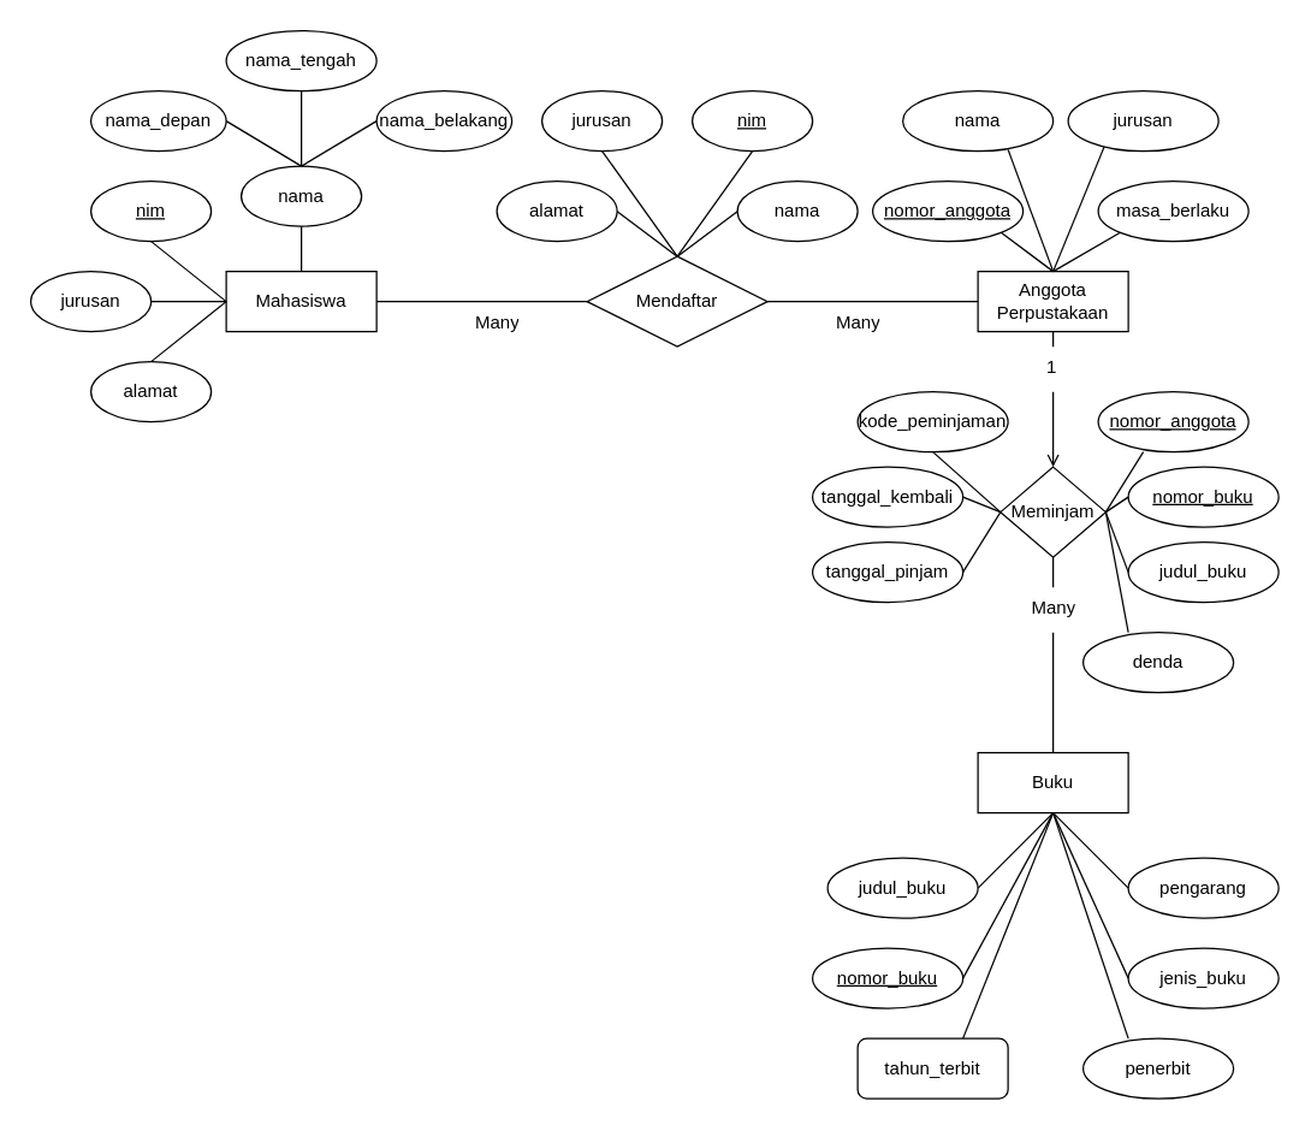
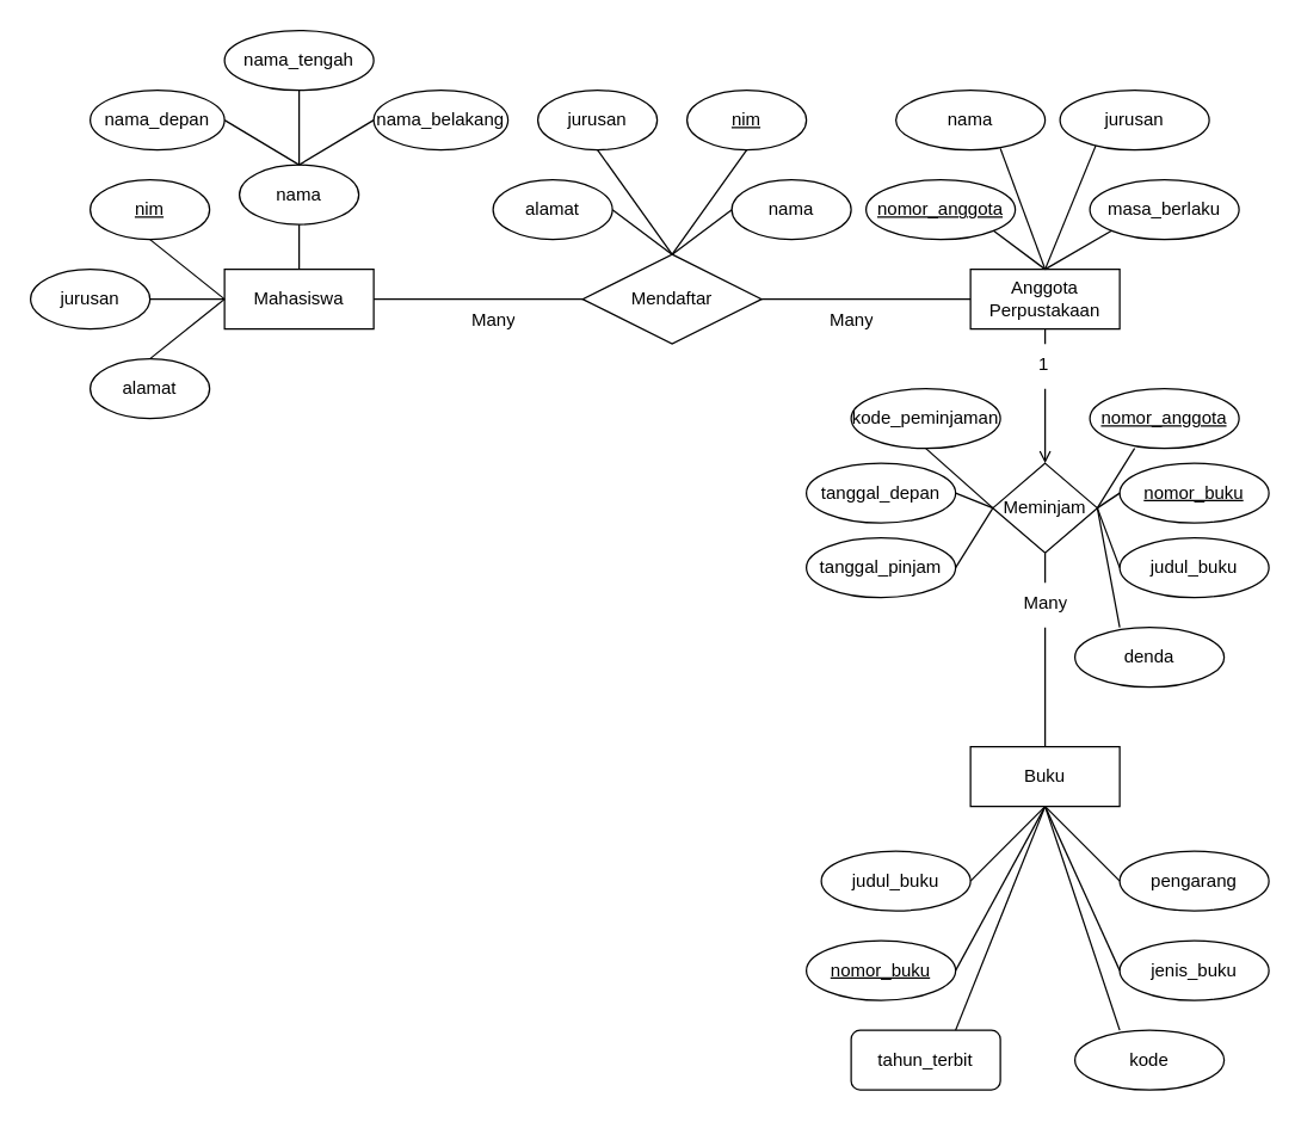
  <mxCell id="0" />
  <mxCell id="1" parent="0" />
  <mxCell id="2" value="Mahasiswa" style="whiteSpace=wrap;html=1;align=center;" vertex="1" parent="1"><mxGeometry x="150" y="180" width="100" height="40" as="geometry" /></mxCell>
  <mxCell id="3" value="Anggota&lt;div&gt;Perpustakaan&lt;/div&gt;" style="whiteSpace=wrap;html=1;align=center;" vertex="1" parent="1"><mxGeometry x="650" y="180" width="100" height="40" as="geometry" /></mxCell>
  <mxCell id="4" value="Mendaftar" style="shape=rhombus;perimeter=rhombusPerimeter;whiteSpace=wrap;html=1;align=center;" vertex="1" parent="1"><mxGeometry x="390" y="170" width="120" height="60" as="geometry" /></mxCell>
  <mxCell id="5" value="" style="endArrow=none;html=1;rounded=0;entryX=0;entryY=0.5;entryDx=0;entryDy=0;exitX=1;exitY=0.5;exitDx=0;exitDy=0;" edge="1" parent="1" source="4" target="3"><mxGeometry relative="1" as="geometry"><mxPoint x="350" y="210" as="sourcePoint" /><mxPoint x="570" y="200" as="targetPoint" /></mxGeometry></mxCell>
  <mxCell id="6" value="alamat" style="ellipse;whiteSpace=wrap;html=1;align=center;" vertex="1" parent="1"><mxGeometry x="60" y="240" width="80" height="40" as="geometry" /></mxCell>
  <mxCell id="7" value="jurusan" style="ellipse;whiteSpace=wrap;html=1;align=center;" vertex="1" parent="1"><mxGeometry x="20" y="180" width="80" height="40" as="geometry" /></mxCell>
  <mxCell id="8" value="nim" style="ellipse;whiteSpace=wrap;html=1;align=center;fontStyle=4;" vertex="1" parent="1"><mxGeometry x="60" y="120" width="80" height="40" as="geometry" /></mxCell>
  <mxCell id="9" value="" style="endArrow=none;html=1;rounded=0;exitX=0;exitY=0.5;exitDx=0;exitDy=0;entryX=0.5;entryY=0;entryDx=0;entryDy=0;" edge="1" parent="1" source="2" target="6"><mxGeometry relative="1" as="geometry"><mxPoint x="350" y="210" as="sourcePoint" /><mxPoint x="510" y="210" as="targetPoint" /></mxGeometry></mxCell>
  <mxCell id="10" value="" style="endArrow=none;html=1;rounded=0;exitX=1;exitY=0.5;exitDx=0;exitDy=0;entryX=0;entryY=0.5;entryDx=0;entryDy=0;" edge="1" parent="1" source="7" target="2"><mxGeometry relative="1" as="geometry"><mxPoint x="350" y="210" as="sourcePoint" /><mxPoint x="160" y="190" as="targetPoint" /></mxGeometry></mxCell>
  <mxCell id="11" value="" style="endArrow=none;html=1;rounded=0;exitX=0.5;exitY=1;exitDx=0;exitDy=0;entryX=0;entryY=0.5;entryDx=0;entryDy=0;" edge="1" parent="1" source="8" target="2"><mxGeometry relative="1" as="geometry"><mxPoint x="350" y="210" as="sourcePoint" /><mxPoint x="510" y="210" as="targetPoint" /></mxGeometry></mxCell>
  <mxCell id="12" value="nama" style="ellipse;whiteSpace=wrap;html=1;align=center;" vertex="1" parent="1"><mxGeometry x="160" y="110" width="80" height="40" as="geometry" /></mxCell>
  <mxCell id="13" value="" style="endArrow=none;html=1;rounded=0;exitX=0.5;exitY=1;exitDx=0;exitDy=0;entryX=0.5;entryY=0;entryDx=0;entryDy=0;" edge="1" parent="1" source="12" target="2"><mxGeometry relative="1" as="geometry"><mxPoint x="350" y="210" as="sourcePoint" /><mxPoint x="510" y="210" as="targetPoint" /></mxGeometry></mxCell>
  <mxCell id="14" value="nama_depan" style="ellipse;whiteSpace=wrap;html=1;align=center;" vertex="1" parent="1"><mxGeometry x="60" y="60" width="90" height="40" as="geometry" /></mxCell>
  <mxCell id="15" value="nama_tengah" style="ellipse;whiteSpace=wrap;html=1;align=center;" vertex="1" parent="1"><mxGeometry x="150" y="20" width="100" height="40" as="geometry" /></mxCell>
  <mxCell id="16" value="" style="endArrow=none;html=1;rounded=0;exitX=0.5;exitY=0;exitDx=0;exitDy=0;entryX=0.5;entryY=1;entryDx=0;entryDy=0;" edge="1" parent="1" source="12" target="15"><mxGeometry relative="1" as="geometry"><mxPoint x="350" y="210" as="sourcePoint" /><mxPoint x="510" y="210" as="targetPoint" /></mxGeometry></mxCell>
  <mxCell id="17" value="" style="endArrow=none;html=1;rounded=0;exitX=1;exitY=0.5;exitDx=0;exitDy=0;entryX=0.5;entryY=0;entryDx=0;entryDy=0;" edge="1" parent="1" source="14" target="12"><mxGeometry relative="1" as="geometry"><mxPoint x="350" y="210" as="sourcePoint" /><mxPoint x="340" y="170" as="targetPoint" /></mxGeometry></mxCell>
  <mxCell id="18" value="" style="endArrow=none;html=1;rounded=0;exitX=1;exitY=0.5;exitDx=0;exitDy=0;entryX=0;entryY=0.5;entryDx=0;entryDy=0;" edge="1" parent="1" source="2" target="4"><mxGeometry relative="1" as="geometry"><mxPoint x="350" y="210" as="sourcePoint" /><mxPoint x="510" y="210" as="targetPoint" /></mxGeometry></mxCell>
  <mxCell id="19" value="" style="endArrow=none;html=1;rounded=0;exitX=0.5;exitY=0;exitDx=0;exitDy=0;entryX=0;entryY=0.5;entryDx=0;entryDy=0;" edge="1" parent="1" source="12" target="20"><mxGeometry relative="1" as="geometry"><mxPoint x="350" y="210" as="sourcePoint" /><mxPoint x="260" y="100" as="targetPoint" /></mxGeometry></mxCell>
  <mxCell id="20" value="nama_belakang" style="ellipse;whiteSpace=wrap;html=1;align=center;" vertex="1" parent="1"><mxGeometry x="250" y="60" width="90" height="40" as="geometry" /></mxCell>
  <mxCell id="21" value="alamat" style="ellipse;whiteSpace=wrap;html=1;align=center;" vertex="1" parent="1"><mxGeometry x="330" y="120" width="80" height="40" as="geometry" /></mxCell>
  <mxCell id="22" value="jurusan" style="ellipse;whiteSpace=wrap;html=1;align=center;" vertex="1" parent="1"><mxGeometry x="360" y="60" width="80" height="40" as="geometry" /></mxCell>
  <mxCell id="23" value="nim" style="ellipse;whiteSpace=wrap;html=1;align=center;fontStyle=4;" vertex="1" parent="1"><mxGeometry x="460" y="60" width="80" height="40" as="geometry" /></mxCell>
  <mxCell id="24" value="nama" style="ellipse;whiteSpace=wrap;html=1;align=center;" vertex="1" parent="1"><mxGeometry x="490" y="120" width="80" height="40" as="geometry" /></mxCell>
  <mxCell id="25" value="" style="endArrow=none;html=1;rounded=0;exitX=1;exitY=0.5;exitDx=0;exitDy=0;entryX=0.5;entryY=0;entryDx=0;entryDy=0;" edge="1" parent="1" source="21" target="4"><mxGeometry relative="1" as="geometry"><mxPoint x="410" y="210" as="sourcePoint" /><mxPoint x="570" y="210" as="targetPoint" /></mxGeometry></mxCell>
  <mxCell id="26" value="" style="endArrow=none;html=1;rounded=0;exitX=0.5;exitY=1;exitDx=0;exitDy=0;entryX=0.5;entryY=0;entryDx=0;entryDy=0;" edge="1" parent="1" source="22" target="4"><mxGeometry relative="1" as="geometry"><mxPoint x="410" y="210" as="sourcePoint" /><mxPoint x="570" y="210" as="targetPoint" /></mxGeometry></mxCell>
  <mxCell id="27" value="" style="endArrow=none;html=1;rounded=0;exitX=0.5;exitY=1;exitDx=0;exitDy=0;entryX=0.5;entryY=0;entryDx=0;entryDy=0;" edge="1" parent="1" source="23" target="4"><mxGeometry relative="1" as="geometry"><mxPoint x="410" y="210" as="sourcePoint" /><mxPoint x="490" y="170" as="targetPoint" /></mxGeometry></mxCell>
  <mxCell id="28" value="" style="endArrow=none;html=1;rounded=0;exitX=0.5;exitY=0;exitDx=0;exitDy=0;entryX=0;entryY=0.5;entryDx=0;entryDy=0;" edge="1" parent="1" source="4" target="24"><mxGeometry relative="1" as="geometry"><mxPoint x="410" y="210" as="sourcePoint" /><mxPoint x="570" y="210" as="targetPoint" /></mxGeometry></mxCell>
  <mxCell id="29" value="nomor_anggota" style="ellipse;whiteSpace=wrap;html=1;align=center;fontStyle=4;" vertex="1" parent="1"><mxGeometry x="580" y="120" width="100" height="40" as="geometry" /></mxCell>
  <mxCell id="30" value="jurusan" style="ellipse;whiteSpace=wrap;html=1;align=center;" vertex="1" parent="1"><mxGeometry x="710" y="60" width="100" height="40" as="geometry" /></mxCell>
  <mxCell id="31" value="nama" style="ellipse;whiteSpace=wrap;html=1;align=center;" vertex="1" parent="1"><mxGeometry x="600" y="60" width="100" height="40" as="geometry" /></mxCell>
  <mxCell id="32" value="masa_berlaku" style="ellipse;whiteSpace=wrap;html=1;align=center;" vertex="1" parent="1"><mxGeometry x="730" y="120" width="100" height="40" as="geometry" /></mxCell>
  <mxCell id="33" value="" style="endArrow=none;html=1;rounded=0;exitX=1;exitY=1;exitDx=0;exitDy=0;entryX=0.5;entryY=0;entryDx=0;entryDy=0;" edge="1" parent="1" source="29" target="3"><mxGeometry relative="1" as="geometry"><mxPoint x="540" y="210" as="sourcePoint" /><mxPoint x="700" y="210" as="targetPoint" /></mxGeometry></mxCell>
  <mxCell id="34" value="" style="endArrow=none;html=1;rounded=0;exitX=0.7;exitY=0.975;exitDx=0;exitDy=0;exitPerimeter=0;entryX=0.5;entryY=0;entryDx=0;entryDy=0;" edge="1" parent="1" source="31" target="3"><mxGeometry relative="1" as="geometry"><mxPoint x="540" y="210" as="sourcePoint" /><mxPoint x="720" y="170" as="targetPoint" /></mxGeometry></mxCell>
  <mxCell id="35" value="" style="endArrow=none;html=1;rounded=0;entryX=0.5;entryY=0;entryDx=0;entryDy=0;exitX=0.24;exitY=0.925;exitDx=0;exitDy=0;exitPerimeter=0;" edge="1" parent="1" source="30" target="3"><mxGeometry relative="1" as="geometry"><mxPoint x="720" y="110" as="sourcePoint" /><mxPoint x="700" y="210" as="targetPoint" /></mxGeometry></mxCell>
  <mxCell id="36" value="" style="endArrow=none;html=1;rounded=0;exitX=0.5;exitY=0;exitDx=0;exitDy=0;entryX=0;entryY=1;entryDx=0;entryDy=0;" edge="1" parent="1" source="3" target="32"><mxGeometry relative="1" as="geometry"><mxPoint x="540" y="210" as="sourcePoint" /><mxPoint x="730" y="160" as="targetPoint" /></mxGeometry></mxCell>
  <mxCell id="37" value="kode_peminjaman" style="ellipse;whiteSpace=wrap;html=1;align=center;" vertex="1" parent="1"><mxGeometry x="570" y="260" width="100" height="40" as="geometry" /></mxCell>
  <mxCell id="38" value="nomor_anggota" style="ellipse;whiteSpace=wrap;html=1;align=center;fontStyle=4;" vertex="1" parent="1"><mxGeometry x="730" y="260" width="100" height="40" as="geometry" /></mxCell>
- <mxCell id="39" value="tanggal_kembali" style="ellipse;whiteSpace=wrap;html=1;align=center;" vertex="1" parent="1"><mxGeometry x="540" y="310" width="100" height="40" as="geometry" /></mxCell>
+ <mxCell id="39" value="tanggal_depan" style="ellipse;whiteSpace=wrap;html=1;align=center;" vertex="1" parent="1"><mxGeometry x="540" y="310" width="100" height="40" as="geometry" /></mxCell>
  <mxCell id="40" value="nomor_buku" style="ellipse;whiteSpace=wrap;html=1;align=center;fontStyle=4;" vertex="1" parent="1"><mxGeometry x="750" y="310" width="100" height="40" as="geometry" /></mxCell>
  <mxCell id="41" value="tanggal_pinjam" style="ellipse;whiteSpace=wrap;html=1;align=center;" vertex="1" parent="1"><mxGeometry x="540" y="360" width="100" height="40" as="geometry" /></mxCell>
  <mxCell id="42" value="judul_buku" style="ellipse;whiteSpace=wrap;html=1;align=center;" vertex="1" parent="1"><mxGeometry x="750" y="360" width="100" height="40" as="geometry" /></mxCell>
  <mxCell id="43" value="denda" style="ellipse;whiteSpace=wrap;html=1;align=center;" vertex="1" parent="1"><mxGeometry x="720" y="420" width="100" height="40" as="geometry" /></mxCell>
  <mxCell id="44" value="Meminjam" style="shape=rhombus;perimeter=rhombusPerimeter;whiteSpace=wrap;html=1;align=center;" vertex="1" parent="1"><mxGeometry x="665" y="310" width="70" height="60" as="geometry" /></mxCell>
  <mxCell id="45" value="" style="endArrow=none;html=1;rounded=0;exitX=0.5;exitY=1;exitDx=0;exitDy=0;entryX=0;entryY=0.5;entryDx=0;entryDy=0;" edge="1" parent="1" source="37" target="44"><mxGeometry relative="1" as="geometry"><mxPoint x="540" y="310" as="sourcePoint" /><mxPoint x="700" y="310" as="targetPoint" /></mxGeometry></mxCell>
  <mxCell id="46" value="" style="endArrow=none;html=1;rounded=0;exitX=1;exitY=0.5;exitDx=0;exitDy=0;entryX=0;entryY=0.5;entryDx=0;entryDy=0;" edge="1" parent="1" source="39" target="44"><mxGeometry relative="1" as="geometry"><mxPoint x="540" y="310" as="sourcePoint" /><mxPoint x="700" y="310" as="targetPoint" /></mxGeometry></mxCell>
  <mxCell id="47" value="" style="endArrow=none;html=1;rounded=0;exitX=1;exitY=0.5;exitDx=0;exitDy=0;entryX=0;entryY=0.5;entryDx=0;entryDy=0;" edge="1" parent="1" source="41" target="44"><mxGeometry relative="1" as="geometry"><mxPoint x="540" y="310" as="sourcePoint" /><mxPoint x="660" y="410" as="targetPoint" /></mxGeometry></mxCell>
  <mxCell id="48" value="" style="endArrow=none;html=1;rounded=0;exitX=0.3;exitY=1;exitDx=0;exitDy=0;entryX=1;entryY=0.5;entryDx=0;entryDy=0;exitPerimeter=0;" edge="1" parent="1" source="38" target="44"><mxGeometry relative="1" as="geometry"><mxPoint x="540" y="310" as="sourcePoint" /><mxPoint x="700" y="310" as="targetPoint" /></mxGeometry></mxCell>
  <mxCell id="49" value="" style="endArrow=none;html=1;rounded=0;exitX=1;exitY=0.5;exitDx=0;exitDy=0;entryX=0;entryY=0.5;entryDx=0;entryDy=0;" edge="1" parent="1" source="44" target="40"><mxGeometry relative="1" as="geometry"><mxPoint x="540" y="310" as="sourcePoint" /><mxPoint x="700" y="310" as="targetPoint" /></mxGeometry></mxCell>
  <mxCell id="50" value="" style="endArrow=none;html=1;rounded=0;exitX=1;exitY=0.5;exitDx=0;exitDy=0;" edge="1" parent="1" source="44"><mxGeometry relative="1" as="geometry"><mxPoint x="540" y="310" as="sourcePoint" /><mxPoint x="750" y="380" as="targetPoint" /></mxGeometry></mxCell>
  <mxCell id="51" value="" style="endArrow=none;html=1;rounded=0;exitX=1;exitY=0.5;exitDx=0;exitDy=0;entryX=0.3;entryY=0;entryDx=0;entryDy=0;entryPerimeter=0;" edge="1" parent="1" source="44" target="43"><mxGeometry relative="1" as="geometry"><mxPoint x="540" y="310" as="sourcePoint" /><mxPoint x="700" y="310" as="targetPoint" /></mxGeometry></mxCell>
  <mxCell id="52" value="" style="endArrow=open;html=1;rounded=0;exitX=0.5;exitY=1;exitDx=0;exitDy=0;entryX=0.5;entryY=0;entryDx=0;entryDy=0;" edge="1" parent="1" source="72" target="44"><mxGeometry relative="1" as="geometry"><mxPoint x="540" y="310" as="sourcePoint" /><mxPoint x="700" y="310" as="targetPoint" /></mxGeometry></mxCell>
  <mxCell id="53" value="Buku" style="whiteSpace=wrap;html=1;align=center;" vertex="1" parent="1"><mxGeometry x="650" y="500" width="100" height="40" as="geometry" /></mxCell>
  <mxCell id="54" value="" style="endArrow=none;html=1;rounded=0;exitX=0.5;exitY=1;exitDx=0;exitDy=0;entryX=0.5;entryY=0;entryDx=0;entryDy=0;" edge="1" parent="1" source="70" target="53"><mxGeometry relative="1" as="geometry"><mxPoint x="540" y="610" as="sourcePoint" /><mxPoint x="700" y="610" as="targetPoint" /></mxGeometry></mxCell>
  <mxCell id="55" value="judul_buku" style="ellipse;whiteSpace=wrap;html=1;align=center;" vertex="1" parent="1"><mxGeometry x="550" y="570" width="100" height="40" as="geometry" /></mxCell>
  <mxCell id="56" value="nomor_buku" style="ellipse;whiteSpace=wrap;html=1;align=center;fontStyle=4;" vertex="1" parent="1"><mxGeometry x="540" y="630" width="100" height="40" as="geometry" /></mxCell>
  <mxCell id="57" value="tahun_terbit" style="whiteSpace=wrap;html=1;align=center;rounded=1;" vertex="1" parent="1"><mxGeometry x="570" y="690" width="100" height="40" as="geometry" /></mxCell>
- <mxCell id="58" value="penerbit" style="ellipse;whiteSpace=wrap;html=1;align=center;" vertex="1" parent="1"><mxGeometry x="720" y="690" width="100" height="40" as="geometry" /></mxCell>
+ <mxCell id="58" value="kode" style="ellipse;whiteSpace=wrap;html=1;align=center;" vertex="1" parent="1"><mxGeometry x="720" y="690" width="100" height="40" as="geometry" /></mxCell>
  <mxCell id="59" value="jenis_buku" style="ellipse;whiteSpace=wrap;html=1;align=center;" vertex="1" parent="1"><mxGeometry x="750" y="630" width="100" height="40" as="geometry" /></mxCell>
  <mxCell id="60" value="pengarang" style="ellipse;whiteSpace=wrap;html=1;align=center;" vertex="1" parent="1"><mxGeometry x="750" y="570" width="100" height="40" as="geometry" /></mxCell>
  <mxCell id="61" value="" style="endArrow=none;html=1;rounded=0;entryX=0.5;entryY=1;entryDx=0;entryDy=0;exitX=1;exitY=0.5;exitDx=0;exitDy=0;" edge="1" parent="1" source="55" target="53"><mxGeometry relative="1" as="geometry"><mxPoint x="540" y="510" as="sourcePoint" /><mxPoint x="700" y="510" as="targetPoint" /></mxGeometry></mxCell>
  <mxCell id="62" value="" style="endArrow=none;html=1;rounded=0;entryX=0.5;entryY=1;entryDx=0;entryDy=0;exitX=0;exitY=0.5;exitDx=0;exitDy=0;" edge="1" parent="1" source="60" target="53"><mxGeometry relative="1" as="geometry"><mxPoint x="540" y="510" as="sourcePoint" /><mxPoint x="700" y="510" as="targetPoint" /></mxGeometry></mxCell>
  <mxCell id="63" value="" style="endArrow=none;html=1;rounded=0;entryX=0.5;entryY=1;entryDx=0;entryDy=0;exitX=1;exitY=0.5;exitDx=0;exitDy=0;" edge="1" parent="1" source="56" target="53"><mxGeometry relative="1" as="geometry"><mxPoint x="540" y="510" as="sourcePoint" /><mxPoint x="700" y="510" as="targetPoint" /></mxGeometry></mxCell>
  <mxCell id="64" value="" style="endArrow=none;html=1;rounded=0;entryX=0.5;entryY=1;entryDx=0;entryDy=0;exitX=0;exitY=0.5;exitDx=0;exitDy=0;" edge="1" parent="1" source="59" target="53"><mxGeometry relative="1" as="geometry"><mxPoint x="540" y="510" as="sourcePoint" /><mxPoint x="700" y="510" as="targetPoint" /></mxGeometry></mxCell>
  <mxCell id="65" value="" style="endArrow=none;html=1;rounded=0;entryX=0.5;entryY=1;entryDx=0;entryDy=0;exitX=0.7;exitY=0;exitDx=0;exitDy=0;exitPerimeter=0;" edge="1" parent="1" source="57" target="53"><mxGeometry relative="1" as="geometry"><mxPoint x="540" y="510" as="sourcePoint" /><mxPoint x="700" y="510" as="targetPoint" /></mxGeometry></mxCell>
  <mxCell id="66" value="" style="endArrow=none;html=1;rounded=0;entryX=0.3;entryY=0;entryDx=0;entryDy=0;entryPerimeter=0;exitX=0.5;exitY=1;exitDx=0;exitDy=0;" edge="1" parent="1" source="53" target="58"><mxGeometry relative="1" as="geometry"><mxPoint x="690" y="590" as="sourcePoint" /><mxPoint x="700" y="510" as="targetPoint" /></mxGeometry></mxCell>
  <mxCell id="67" value="Many" style="text;strokeColor=none;fillColor=none;spacingLeft=4;spacingRight=4;overflow=hidden;rotatable=0;points=[[0,0.5],[1,0.5]];portConstraint=eastwest;fontSize=12;whiteSpace=wrap;html=1;" vertex="1" parent="1"><mxGeometry x="310" y="200" width="40" height="30" as="geometry" /></mxCell>
  <mxCell id="68" value="Many" style="text;strokeColor=none;fillColor=none;spacingLeft=4;spacingRight=4;overflow=hidden;rotatable=0;points=[[0,0.5],[1,0.5]];portConstraint=eastwest;fontSize=12;whiteSpace=wrap;html=1;" vertex="1" parent="1"><mxGeometry x="550" y="200" width="40" height="30" as="geometry" /></mxCell>
  <mxCell id="69" value="" style="endArrow=none;html=1;rounded=0;exitX=0.5;exitY=1;exitDx=0;exitDy=0;entryX=0.5;entryY=0;entryDx=0;entryDy=0;" edge="1" parent="1" source="44" target="70"><mxGeometry relative="1" as="geometry"><mxPoint x="700" y="370" as="sourcePoint" /><mxPoint x="700" y="500" as="targetPoint" /></mxGeometry></mxCell>
  <mxCell id="70" value="Many" style="text;strokeColor=none;fillColor=none;spacingLeft=4;spacingRight=4;overflow=hidden;rotatable=0;points=[[0,0.5],[1,0.5]];portConstraint=eastwest;fontSize=12;whiteSpace=wrap;html=1;" vertex="1" parent="1"><mxGeometry x="680" y="390" width="40" height="30" as="geometry" /></mxCell>
  <mxCell id="71" value="" style="endArrow=none;html=1;rounded=0;exitX=0.5;exitY=1;exitDx=0;exitDy=0;entryX=0.5;entryY=0;entryDx=0;entryDy=0;" edge="1" parent="1" source="3" target="72"><mxGeometry relative="1" as="geometry"><mxPoint x="700" y="220" as="sourcePoint" /><mxPoint x="700" y="310" as="targetPoint" /></mxGeometry></mxCell>
  <mxCell id="72" value="&amp;nbsp; &amp;nbsp;1" style="text;strokeColor=none;fillColor=none;spacingLeft=4;spacingRight=4;overflow=hidden;rotatable=0;points=[[0,0.5],[1,0.5]];portConstraint=eastwest;fontSize=12;whiteSpace=wrap;html=1;" vertex="1" parent="1"><mxGeometry x="680" y="230" width="40" height="30" as="geometry" /></mxCell>
